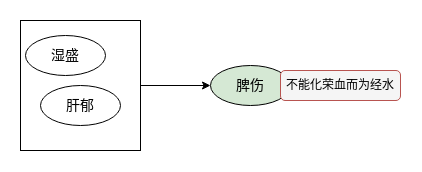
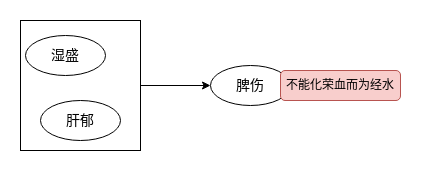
  <mxCell id="0" />
  <mxCell id="1" parent="0" />
  <mxCell id="2" style="edgeStyle=orthogonalEdgeStyle;rounded=0;orthogonalLoop=1;jettySize=auto;html=1;exitX=1;exitY=0.5;exitDx=0;exitDy=0;entryX=0;entryY=0.5;entryDx=0;entryDy=0;" edge="1" parent="1" source="3" target="7"><mxGeometry relative="1" as="geometry"><mxPoint x="204" y="85" as="targetPoint" /></mxGeometry></mxCell>
  <mxCell id="3" value="" style="rounded=0;whiteSpace=wrap;html=1;" vertex="1" parent="1"><mxGeometry x="20" y="20" width="120" height="130" as="geometry" /></mxCell>
  <mxCell id="4" value="湿盛" style="ellipse;whiteSpace=wrap;html=1;fontSize=14;" vertex="1" parent="1"><mxGeometry x="25" y="35" width="80" height="40" as="geometry" /></mxCell>
- <mxCell id="5" value="肝郁" style="ellipse;whiteSpace=wrap;html=1;fontSize=14;" vertex="1" parent="1"><mxGeometry x="40" y="85" width="80" height="40" as="geometry" /></mxCell>
+ <mxCell id="5" value="肝郁" style="ellipse;whiteSpace=wrap;html=1;fontSize=14;" vertex="1" parent="1"><mxGeometry x="40" y="100" width="80" height="40" as="geometry" /></mxCell>
  <mxCell id="6" value="" style="group" vertex="1" connectable="0" parent="1"><mxGeometry x="210" y="65" width="80" height="50" as="geometry" /></mxCell>
- <mxCell id="7" value="脾伤" style="ellipse;whiteSpace=wrap;html=1;fontSize=14;fillColor=#d5e8d4;" vertex="1" parent="6"><mxGeometry width="80" height="40" as="geometry" /></mxCell>
- <mxCell id="8" value="不能化荣血而为经水" style="rounded=1;whiteSpace=wrap;html=1;fillColor=#f5f5f5;strokeColor=#b85450;" vertex="1" parent="1"><mxGeometry x="280" y="70" width="120" height="30" as="geometry" /></mxCell>
+ <mxCell id="7" value="脾伤" style="ellipse;whiteSpace=wrap;html=1;fontSize=14;" vertex="1" parent="6"><mxGeometry width="80" height="40" as="geometry" /></mxCell>
+ <mxCell id="8" value="不能化荣血而为经水" style="rounded=1;whiteSpace=wrap;html=1;fillColor=#f8cecc;strokeColor=#b85450;" vertex="1" parent="1"><mxGeometry x="280" y="70" width="120" height="30" as="geometry" /></mxCell>
